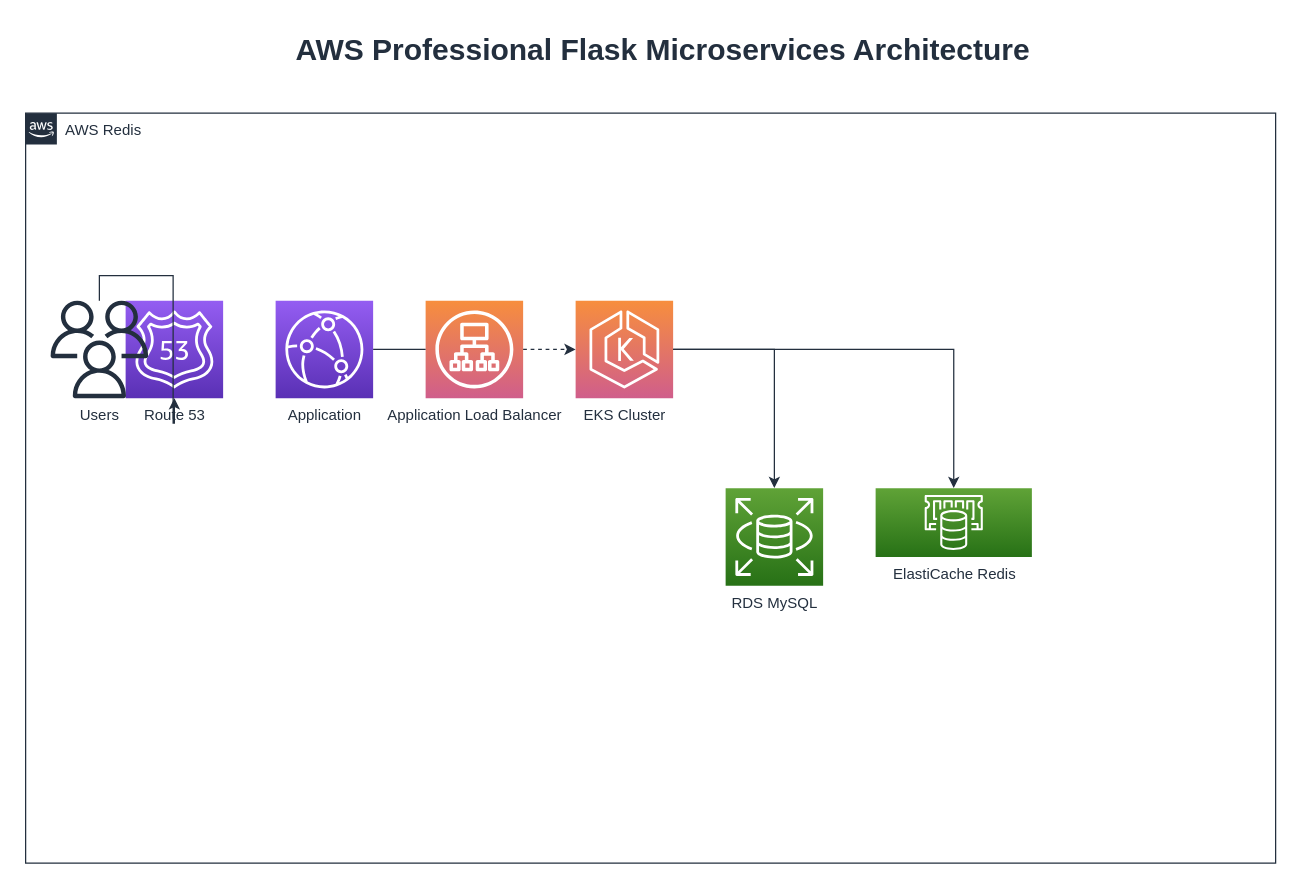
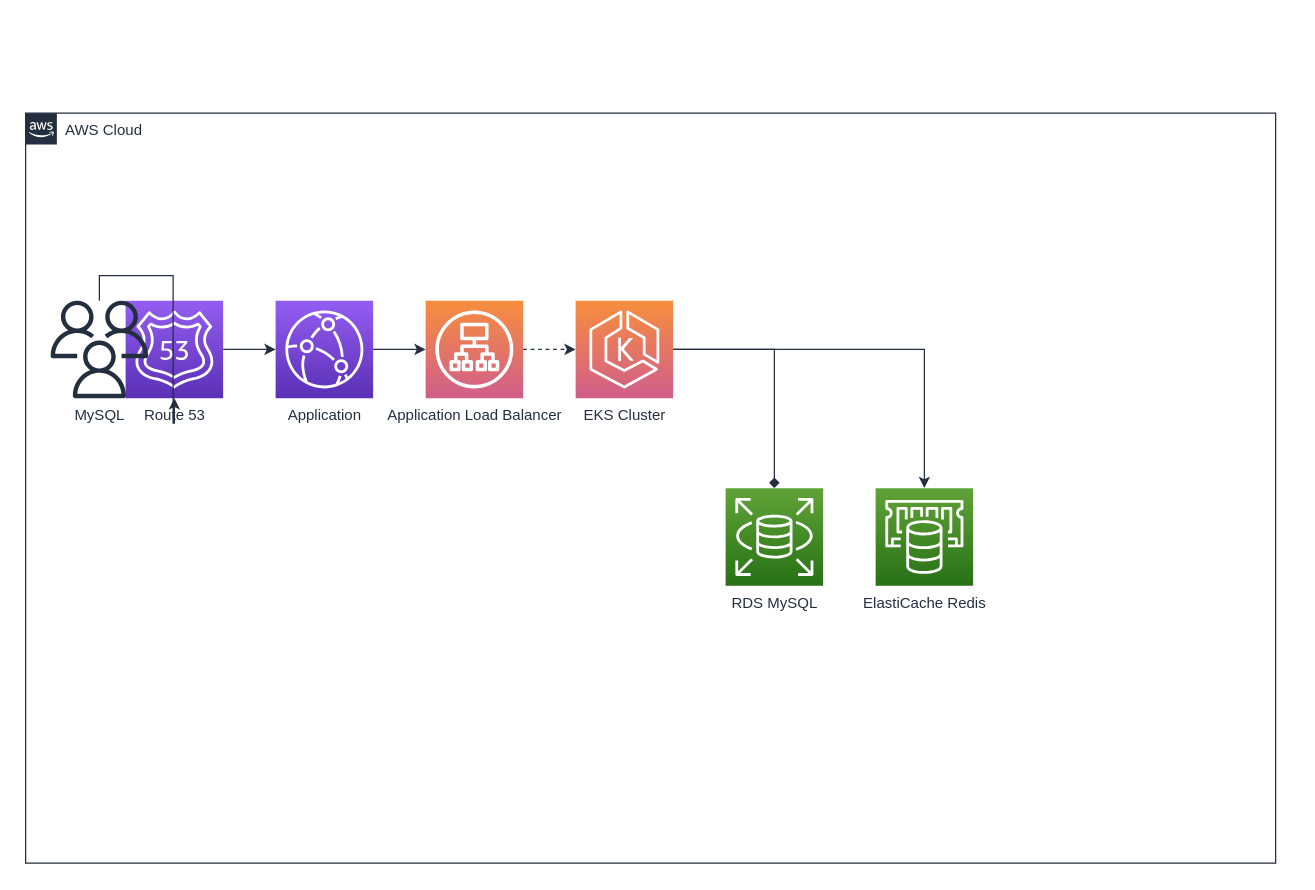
  <mxCell id="0" />
  <mxCell id="1" parent="0" />
- <mxCell id="2" value="AWS Professional Flask Microservices Architecture" style="text;html=1;strokeColor=none;fillColor=none;align=center;verticalAlign=middle;whiteSpace=wrap;rounded=0;fontSize=24;fontStyle=1;fontColor=#232F3E;" vertex="1" parent="1"><mxGeometry x="30" y="20" width="1000" height="40" as="geometry" /></mxCell>
- <mxCell id="3" value="AWS Redis" style="points=[[0,0],[0.25,0],[0.5,0],[0.75,0],[1,0],[1,0.25],[1,0.5],[1,0.75],[1,1],[0.75,1],[0.5,1],[0.25,1],[0,1],[0,0.75],[0,0.5],[0,0.25]];outlineConnect=0;gradientColor=none;html=1;whiteSpace=wrap;fontSize=12;fontStyle=0;container=1;pointerEvents=0;collapsible=0;recursiveResize=0;shape=mxgraph.aws4.group;grIcon=mxgraph.aws4.group_aws_cloud_alt;strokeColor=#232F3E;fillColor=none;verticalAlign=top;align=left;spacingLeft=30;fontColor=#232F3E;dashed=0;" vertex="1" parent="1"><mxGeometry x="20" y="90" width="1000" height="600" as="geometry" /></mxCell>
- <mxCell id="4" value="Users" style="sketch=0;outlineConnect=0;fontColor=#232F3E;gradientColor=none;fillColor=#232F3E;strokeColor=none;dashed=0;verticalLabelPosition=bottom;verticalAlign=top;align=center;html=1;fontSize=12;fontStyle=0;aspect=fixed;pointerEvents=1;shape=mxgraph.aws4.users;" vertex="1" parent="1"><mxGeometry x="40" y="240" width="78" height="78" as="geometry" /></mxCell>
+ <mxCell id="3" value="AWS Cloud" style="points=[[0,0],[0.25,0],[0.5,0],[0.75,0],[1,0],[1,0.25],[1,0.5],[1,0.75],[1,1],[0.75,1],[0.5,1],[0.25,1],[0,1],[0,0.75],[0,0.5],[0,0.25]];outlineConnect=0;gradientColor=none;html=1;whiteSpace=wrap;fontSize=12;fontStyle=0;container=1;pointerEvents=0;collapsible=0;recursiveResize=0;shape=mxgraph.aws4.group;grIcon=mxgraph.aws4.group_aws_cloud_alt;strokeColor=#232F3E;fillColor=none;verticalAlign=top;align=left;spacingLeft=30;fontColor=#232F3E;dashed=0;" vertex="1" parent="1"><mxGeometry x="20" y="90" width="1000" height="600" as="geometry" /></mxCell>
+ <mxCell id="4" value="MySQL" style="sketch=0;outlineConnect=0;fontColor=#232F3E;gradientColor=none;fillColor=#232F3E;strokeColor=none;dashed=0;verticalLabelPosition=bottom;verticalAlign=top;align=center;html=1;fontSize=12;fontStyle=0;aspect=fixed;pointerEvents=1;shape=mxgraph.aws4.users;" vertex="1" parent="1"><mxGeometry x="40" y="240" width="78" height="78" as="geometry" /></mxCell>
  <mxCell id="5" value="Route 53" style="sketch=0;points=[[0,0,0],[0.25,0,0],[0.5,0,0],[0.75,0,0],[1,0,0],[0,1,0],[0.25,1,0],[0.5,1,0],[0.75,1,0],[1,1,0],[0,0.25,0],[0,0.5,0],[0,0.75,0],[1,0.25,0],[1,0.5,0],[1,0.75,0]];outlineConnect=0;fontColor=#232F3E;gradientColor=#945DF2;gradientDirection=north;fillColor=#5A30B5;strokeColor=#ffffff;dashed=0;verticalLabelPosition=bottom;verticalAlign=top;align=center;html=1;fontSize=12;fontStyle=0;aspect=78;shape=mxgraph.aws4.resourceIcon;resIcon=mxgraph.aws4.route_53;" vertex="1" parent="3"><mxGeometry x="80" y="150" width="78" height="78" as="geometry" /></mxCell>
  <mxCell id="6" value="Application" style="sketch=0;points=[[0,0,0],[0.25,0,0],[0.5,0,0],[0.75,0,0],[1,0,0],[0,1,0],[0.25,1,0],[0.5,1,0],[0.75,1,0],[1,1,0],[0,0.25,0],[0,0.5,0],[0,0.75,0],[1,0.25,0],[1,0.5,0],[1,0.75,0]];outlineConnect=0;fontColor=#232F3E;gradientColor=#945DF2;gradientDirection=north;fillColor=#5A30B5;strokeColor=#ffffff;dashed=0;verticalLabelPosition=bottom;verticalAlign=top;align=center;html=1;fontSize=12;fontStyle=0;aspect=78;shape=mxgraph.aws4.resourceIcon;resIcon=mxgraph.aws4.cloudfront;" vertex="1" parent="3"><mxGeometry x="200" y="150" width="78" height="78" as="geometry" /></mxCell>
  <mxCell id="7" value="Application Load Balancer" style="sketch=0;points=[[0,0,0],[0.25,0,0],[0.5,0,0],[0.75,0,0],[1,0,0],[0,1,0],[0.25,1,0],[0.5,1,0],[0.75,1,0],[1,1,0],[0,0.25,0],[0,0.5,0],[0,0.75,0],[1,0.25,0],[1,0.5,0],[1,0.75,0]];outlineConnect=0;fontColor=#232F3E;gradientColor=#F78E3D;gradientDirection=north;fillColor=#D05E8B;strokeColor=#ffffff;dashed=0;verticalLabelPosition=bottom;verticalAlign=top;align=center;html=1;fontSize=12;fontStyle=0;aspect=78;shape=mxgraph.aws4.resourceIcon;resIcon=mxgraph.aws4.application_load_balancer;" vertex="1" parent="3"><mxGeometry x="320" y="150" width="78" height="78" as="geometry" /></mxCell>
  <mxCell id="8" value="EKS Cluster" style="sketch=0;points=[[0,0,0],[0.25,0,0],[0.5,0,0],[0.75,0,0],[1,0,0],[0,1,0],[0.25,1,0],[0.5,1,0],[0.75,1,0],[1,1,0],[0,0.25,0],[0,0.5,0],[0,0.75,0],[1,0.25,0],[1,0.5,0],[1,0.75,0]];outlineConnect=0;fontColor=#232F3E;gradientColor=#F78E3D;gradientDirection=north;fillColor=#D05E8B;strokeColor=#ffffff;dashed=0;verticalLabelPosition=bottom;verticalAlign=top;align=center;html=1;fontSize=12;fontStyle=0;aspect=78;shape=mxgraph.aws4.resourceIcon;resIcon=mxgraph.aws4.eks;" vertex="1" parent="3"><mxGeometry x="440" y="150" width="78" height="78" as="geometry" /></mxCell>
  <mxCell id="9" value="RDS MySQL" style="sketch=0;points=[[0,0,0],[0.25,0,0],[0.5,0,0],[0.75,0,0],[1,0,0],[0,1,0],[0.25,1,0],[0.5,1,0],[0.75,1,0],[1,1,0],[0,0.25,0],[0,0.5,0],[0,0.75,0],[1,0.25,0],[1,0.5,0],[1,0.75,0]];outlineConnect=0;fontColor=#232F3E;gradientColor=#60A337;gradientDirection=north;fillColor=#277116;strokeColor=#ffffff;dashed=0;verticalLabelPosition=bottom;verticalAlign=top;align=center;html=1;fontSize=12;fontStyle=0;aspect=78;shape=mxgraph.aws4.resourceIcon;resIcon=mxgraph.aws4.rds;" vertex="1" parent="3"><mxGeometry x="560" y="300" width="78" height="78" as="geometry" /></mxCell>
- <mxCell id="10" value="ElastiCache Redis" style="sketch=0;points=[[0,0,0],[0.25,0,0],[0.5,0,0],[0.75,0,0],[1,0,0],[0,1,0],[0.25,1,0],[0.5,1,0],[0.75,1,0],[1,1,0],[0,0.25,0],[0,0.5,0],[0,0.75,0],[1,0.25,0],[1,0.5,0],[1,0.75,0]];outlineConnect=0;fontColor=#232F3E;gradientColor=#60A337;gradientDirection=north;fillColor=#277116;strokeColor=#ffffff;dashed=0;verticalLabelPosition=bottom;verticalAlign=top;align=center;html=1;fontSize=12;fontStyle=0;aspect=78;shape=mxgraph.aws4.resourceIcon;resIcon=mxgraph.aws4.elasticache;" vertex="1" parent="3"><mxGeometry x="680" y="300" width="125" height="55" as="geometry" /></mxCell>
+ <mxCell id="10" value="ElastiCache Redis" style="sketch=0;points=[[0,0,0],[0.25,0,0],[0.5,0,0],[0.75,0,0],[1,0,0],[0,1,0],[0.25,1,0],[0.5,1,0],[0.75,1,0],[1,1,0],[0,0.25,0],[0,0.5,0],[0,0.75,0],[1,0.25,0],[1,0.5,0],[1,0.75,0]];outlineConnect=0;fontColor=#232F3E;gradientColor=#60A337;gradientDirection=north;fillColor=#277116;strokeColor=#ffffff;dashed=0;verticalLabelPosition=bottom;verticalAlign=top;align=center;html=1;fontSize=12;fontStyle=0;aspect=78;shape=mxgraph.aws4.resourceIcon;resIcon=mxgraph.aws4.elasticache;" vertex="1" parent="3"><mxGeometry x="680" y="300" width="78" height="78" as="geometry" /></mxCell>
  <mxCell id="11" style="edgeStyle=orthogonalEdgeStyle;rounded=0;orthogonalLoop=1;jettySize=auto;html=1;strokeColor=#232F3E;" edge="1" parent="1" source="4" target="5"><mxGeometry relative="1" as="geometry" /></mxCell>
- <mxCell id="13" style="edgeStyle=orthogonalEdgeStyle;rounded=0;orthogonalLoop=1;jettySize=auto;html=1;strokeColor=#232F3E;endArrow=none;" edge="1" parent="1" source="6" target="7"><mxGeometry relative="1" as="geometry" /></mxCell>
+ <mxCell id="12" style="edgeStyle=orthogonalEdgeStyle;rounded=0;orthogonalLoop=1;jettySize=auto;html=1;strokeColor=#232F3E;" edge="1" parent="1" source="5" target="6"><mxGeometry relative="1" as="geometry" /></mxCell>
+ <mxCell id="13" style="edgeStyle=orthogonalEdgeStyle;rounded=0;orthogonalLoop=1;jettySize=auto;html=1;strokeColor=#232F3E;" edge="1" parent="1" source="6" target="7"><mxGeometry relative="1" as="geometry" /></mxCell>
  <mxCell id="14" style="edgeStyle=orthogonalEdgeStyle;rounded=0;orthogonalLoop=1;jettySize=auto;html=1;strokeColor=#232F3E;dashed=1;" edge="1" parent="1" source="7" target="8"><mxGeometry relative="1" as="geometry" /></mxCell>
- <mxCell id="15" style="edgeStyle=orthogonalEdgeStyle;rounded=0;orthogonalLoop=1;jettySize=auto;html=1;strokeColor=#232F3E;" edge="1" parent="1" source="8" target="9"><mxGeometry relative="1" as="geometry" /></mxCell>
+ <mxCell id="15" style="edgeStyle=orthogonalEdgeStyle;rounded=0;orthogonalLoop=1;jettySize=auto;html=1;strokeColor=#232F3E;endArrow=diamond;" edge="1" parent="1" source="8" target="9"><mxGeometry relative="1" as="geometry" /></mxCell>
  <mxCell id="16" style="edgeStyle=orthogonalEdgeStyle;rounded=0;orthogonalLoop=1;jettySize=auto;html=1;strokeColor=#232F3E;" edge="1" parent="1" source="8" target="10"><mxGeometry relative="1" as="geometry" /></mxCell>
